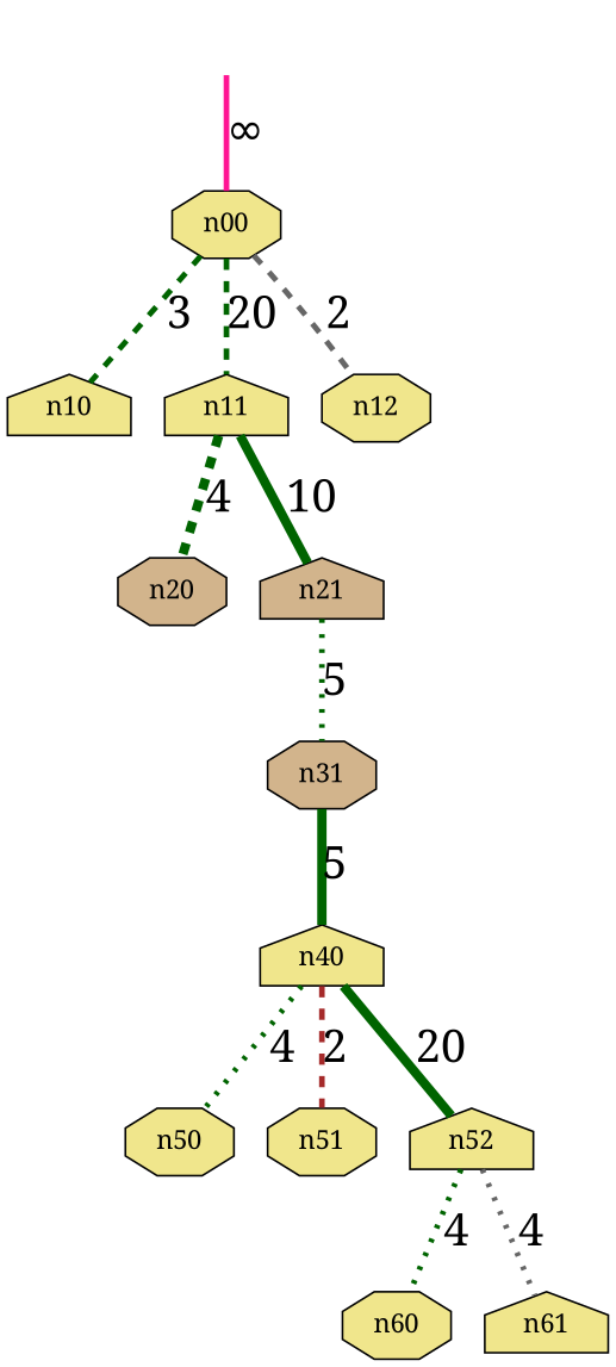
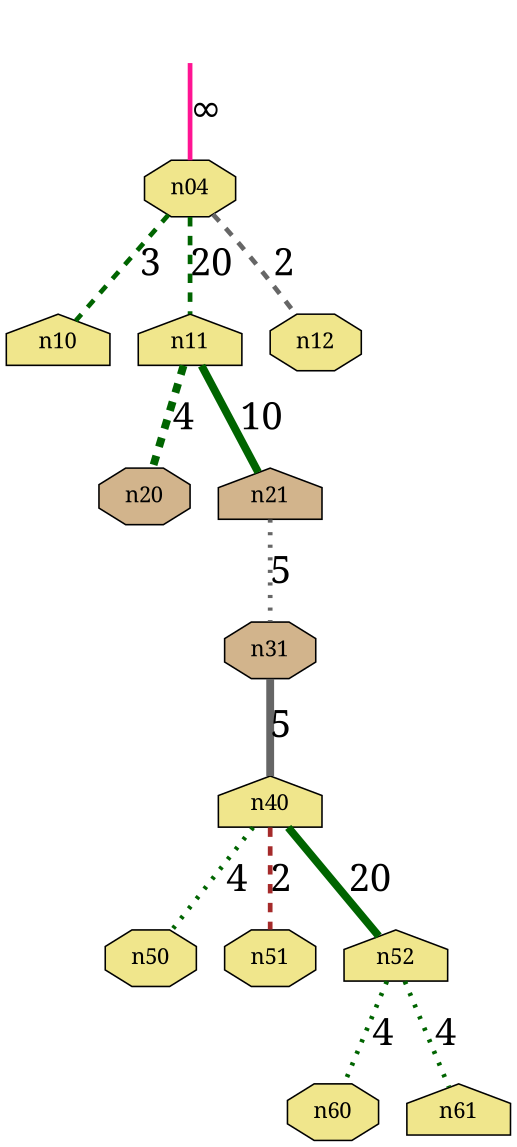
  digraph {
    fontname="Noto Serif"
    node [fontname="Noto Serif" shape=octagon style=filled fillcolor=khaki]
    edge [arrowhead=none arrowtail=none color=darkgreen dir=both fontname="Noto Serif" fontsize=24 penwidth=3 style=dashed]
    r [shape=circle style=invisible fillcolor=""]
-   n00
+   n00 [label=n04]
    n10 [shape=house]
    n11 [shape=house]
    n12
    n20 [fillcolor=tan]
    n21 [fillcolor=tan shape=house]
    n31 [fillcolor=tan]
    n40 [shape=house]
    n50
    n51
    n52 [shape=house]
    n60
    n61 [shape=house]
    r -> n00 [color=deeppink label="&infin;" style=""]
    n00 -> n10 [label=3]
    n00 -> n11 [label=20]
    n00 -> n12 [color=gray40 label=2]
    n11 -> n20 [label=4 penwidth=5]
    n11 -> n21 [label=10 penwidth=5 style=""]
-   n21 -> n31 [label=5 style=dotted]
-   n31 -> n40 [label=5 penwidth=5 style=""]
+   n21 -> n31 [color=gray40 label=5 style=dotted]
+   n31 -> n40 [color=gray40 label=5 penwidth=5 style=""]
    n40 -> n50 [label=4 style=dotted]
    n40 -> n51 [color=brown label=2]
    n40 -> n52 [label=20 penwidth=5 style=""]
    n52 -> n60 [label=4 style=dotted]
-   n52 -> n61 [color=gray40 label=4 style=dotted]
+   n52 -> n61 [label=4 style=dotted]
  }
